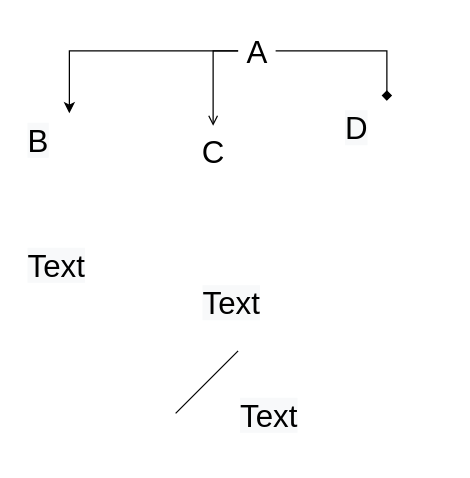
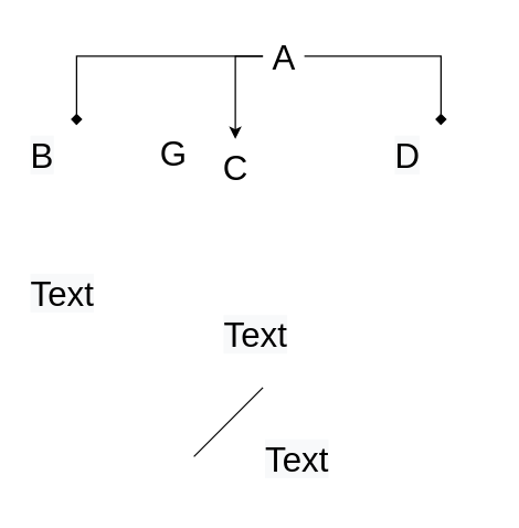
  <mxCell id="0" />
  <mxCell id="1" parent="0" />
- <mxCell id="2" style="edgeStyle=orthogonalEdgeStyle;rounded=0;orthogonalLoop=1;jettySize=auto;html=1;fontSize=25;endArrow=open;" edge="1" parent="1" source="5" target="7"><mxGeometry relative="1" as="geometry" /></mxCell>
+ <mxCell id="2" style="edgeStyle=orthogonalEdgeStyle;rounded=0;orthogonalLoop=1;jettySize=auto;html=1;fontSize=25;" edge="1" parent="1" source="5" target="7"><mxGeometry relative="1" as="geometry" /></mxCell>
  <mxCell id="3" style="edgeStyle=orthogonalEdgeStyle;rounded=0;orthogonalLoop=1;jettySize=auto;html=1;fontSize=25;endArrow=diamond;" edge="1" parent="1" source="5" target="8"><mxGeometry relative="1" as="geometry" /></mxCell>
- <mxCell id="4" style="edgeStyle=orthogonalEdgeStyle;rounded=0;orthogonalLoop=1;jettySize=auto;html=1;fontSize=25;" edge="1" parent="1" source="5" target="9"><mxGeometry relative="1" as="geometry" /></mxCell>
+ <mxCell id="4" style="edgeStyle=orthogonalEdgeStyle;rounded=0;orthogonalLoop=1;jettySize=auto;html=1;fontSize=25;endArrow=diamond;" edge="1" parent="1" source="5" target="9"><mxGeometry relative="1" as="geometry" /></mxCell>
  <mxCell id="5" value="A" style="text;html=1;align=center;verticalAlign=middle;resizable=0;points=[];autosize=1;strokeColor=none;fillColor=none;fontSize=25;" vertex="1" parent="1"><mxGeometry x="190" y="20" width="30" height="40" as="geometry" /></mxCell>
+ <mxCell id="6" value="G" style="text;html=1;align=center;verticalAlign=middle;resizable=0;points=[];autosize=1;strokeColor=none;fillColor=none;fontSize=25;" vertex="1" parent="1"><mxGeometry x="110" y="90" width="30" height="40" as="geometry" /></mxCell>
  <mxCell id="7" value="C" style="text;html=1;align=center;verticalAlign=middle;resizable=0;points=[];autosize=1;strokeColor=none;fillColor=none;fontSize=25;" vertex="1" parent="1"><mxGeometry x="155" y="100" width="30" height="40" as="geometry" /></mxCell>
- <mxCell id="8" value="&lt;span style=&quot;color: rgb(0 , 0 , 0) ; font-family: &amp;#34;helvetica&amp;#34; ; font-size: 25px ; font-style: normal ; font-weight: 400 ; letter-spacing: normal ; text-align: center ; text-indent: 0px ; text-transform: none ; word-spacing: 0px ; background-color: rgb(248 , 249 , 250) ; display: inline ; float: none&quot;&gt;D&lt;/span&gt;" style="text;whiteSpace=wrap;html=1;fontSize=25;" vertex="1" parent="1"><mxGeometry x="274" y="80" width="70" height="50" as="geometry" /></mxCell>
+ <mxCell id="8" value="&lt;span style=&quot;color: rgb(0 , 0 , 0) ; font-family: &amp;#34;helvetica&amp;#34; ; font-size: 25px ; font-style: normal ; font-weight: 400 ; letter-spacing: normal ; text-align: center ; text-indent: 0px ; text-transform: none ; word-spacing: 0px ; background-color: rgb(248 , 249 , 250) ; display: inline ; float: none&quot;&gt;D&lt;/span&gt;" style="text;whiteSpace=wrap;html=1;fontSize=25;" vertex="1" parent="1"><mxGeometry x="284" y="90" width="70" height="50" as="geometry" /></mxCell>
  <mxCell id="9" value="&lt;span style=&quot;color: rgb(0 , 0 , 0) ; font-family: &amp;#34;helvetica&amp;#34; ; font-size: 25px ; font-style: normal ; font-weight: 400 ; letter-spacing: normal ; text-align: center ; text-indent: 0px ; text-transform: none ; word-spacing: 0px ; background-color: rgb(248 , 249 , 250) ; display: inline ; float: none&quot;&gt;B&lt;/span&gt;" style="text;whiteSpace=wrap;html=1;fontSize=25;" vertex="1" parent="1"><mxGeometry x="20" y="90" width="70" height="50" as="geometry" /></mxCell>
  <mxCell id="10" value="&lt;span style=&quot;color: rgb(0, 0, 0); font-family: helvetica; font-size: 25px; font-style: normal; font-weight: 400; letter-spacing: normal; text-align: center; text-indent: 0px; text-transform: none; word-spacing: 0px; background-color: rgb(248, 249, 250); display: inline; float: none;&quot;&gt;Text&lt;/span&gt;" style="text;whiteSpace=wrap;html=1;fontSize=25;" vertex="1" parent="1"><mxGeometry x="160" y="220" width="70" height="50" as="geometry" /></mxCell>
  <mxCell id="11" value="&lt;span style=&quot;color: rgb(0, 0, 0); font-family: helvetica; font-size: 25px; font-style: normal; font-weight: 400; letter-spacing: normal; text-align: center; text-indent: 0px; text-transform: none; word-spacing: 0px; background-color: rgb(248, 249, 250); display: inline; float: none;&quot;&gt;Text&lt;/span&gt;" style="text;whiteSpace=wrap;html=1;fontSize=25;" vertex="1" parent="1"><mxGeometry x="20" y="190" width="70" height="50" as="geometry" /></mxCell>
  <mxCell id="12" value="&lt;span style=&quot;color: rgb(0, 0, 0); font-family: helvetica; font-size: 25px; font-style: normal; font-weight: 400; letter-spacing: normal; text-align: center; text-indent: 0px; text-transform: none; word-spacing: 0px; background-color: rgb(248, 249, 250); display: inline; float: none;&quot;&gt;Text&lt;/span&gt;" style="text;whiteSpace=wrap;html=1;fontSize=25;" vertex="1" parent="1"><mxGeometry x="190" y="310" width="70" height="50" as="geometry" /></mxCell>
  <mxCell id="13" value="" style="endArrow=none;html=1;rounded=0;fontSize=25;" edge="1" parent="1"><mxGeometry width="50" height="50" relative="1" as="geometry"><mxPoint x="140" y="330" as="sourcePoint" /><mxPoint x="190" y="280" as="targetPoint" /></mxGeometry></mxCell>
